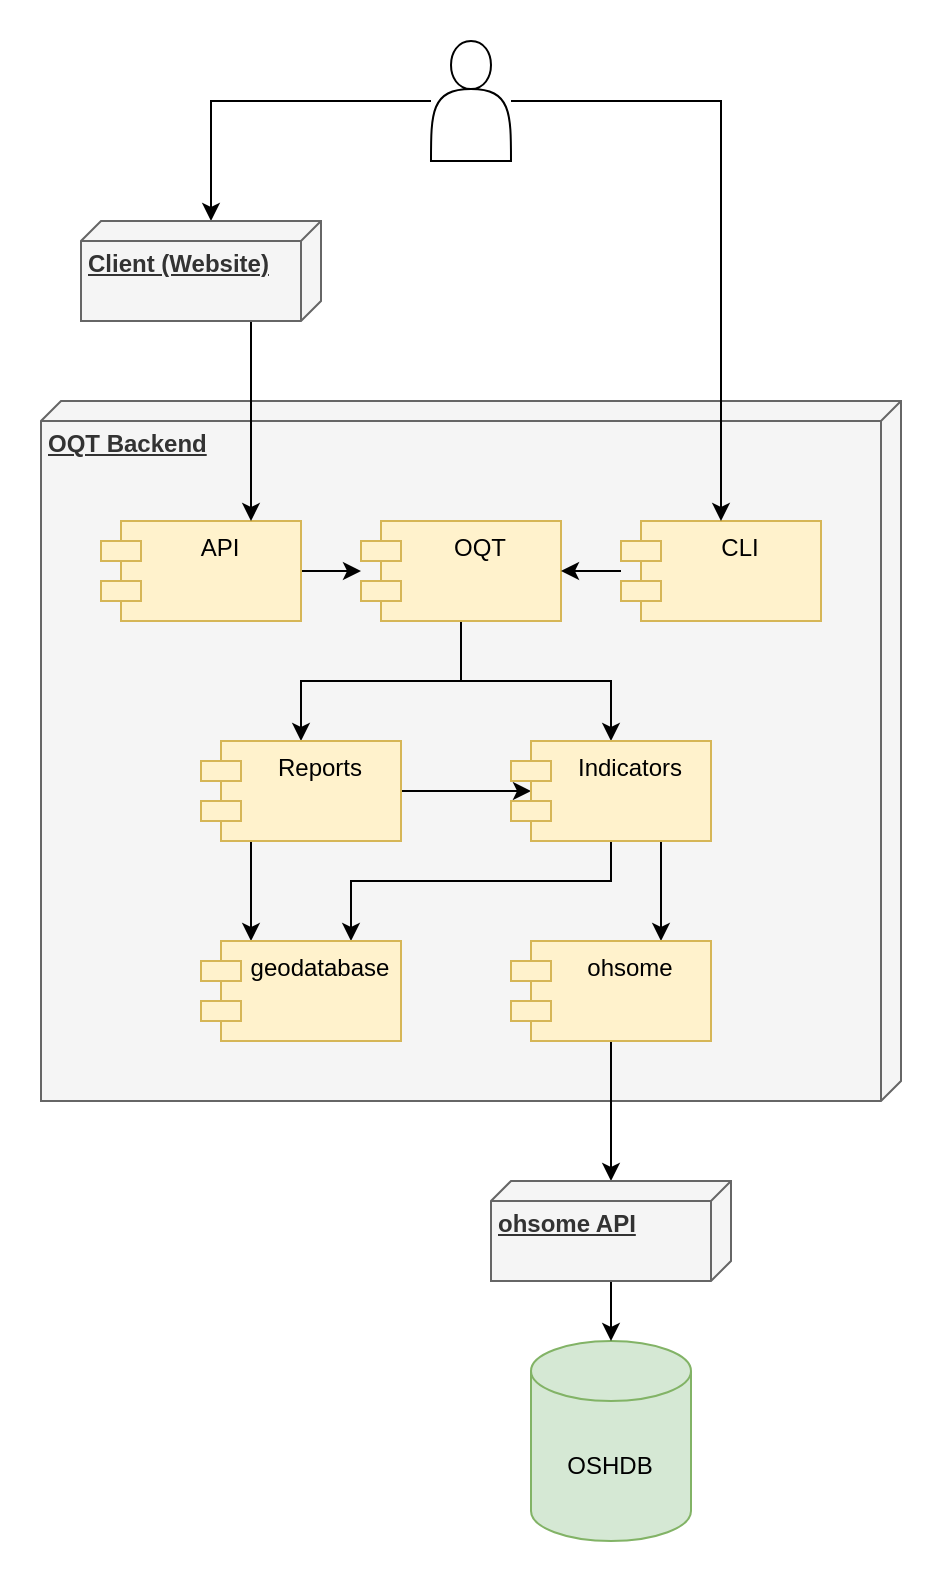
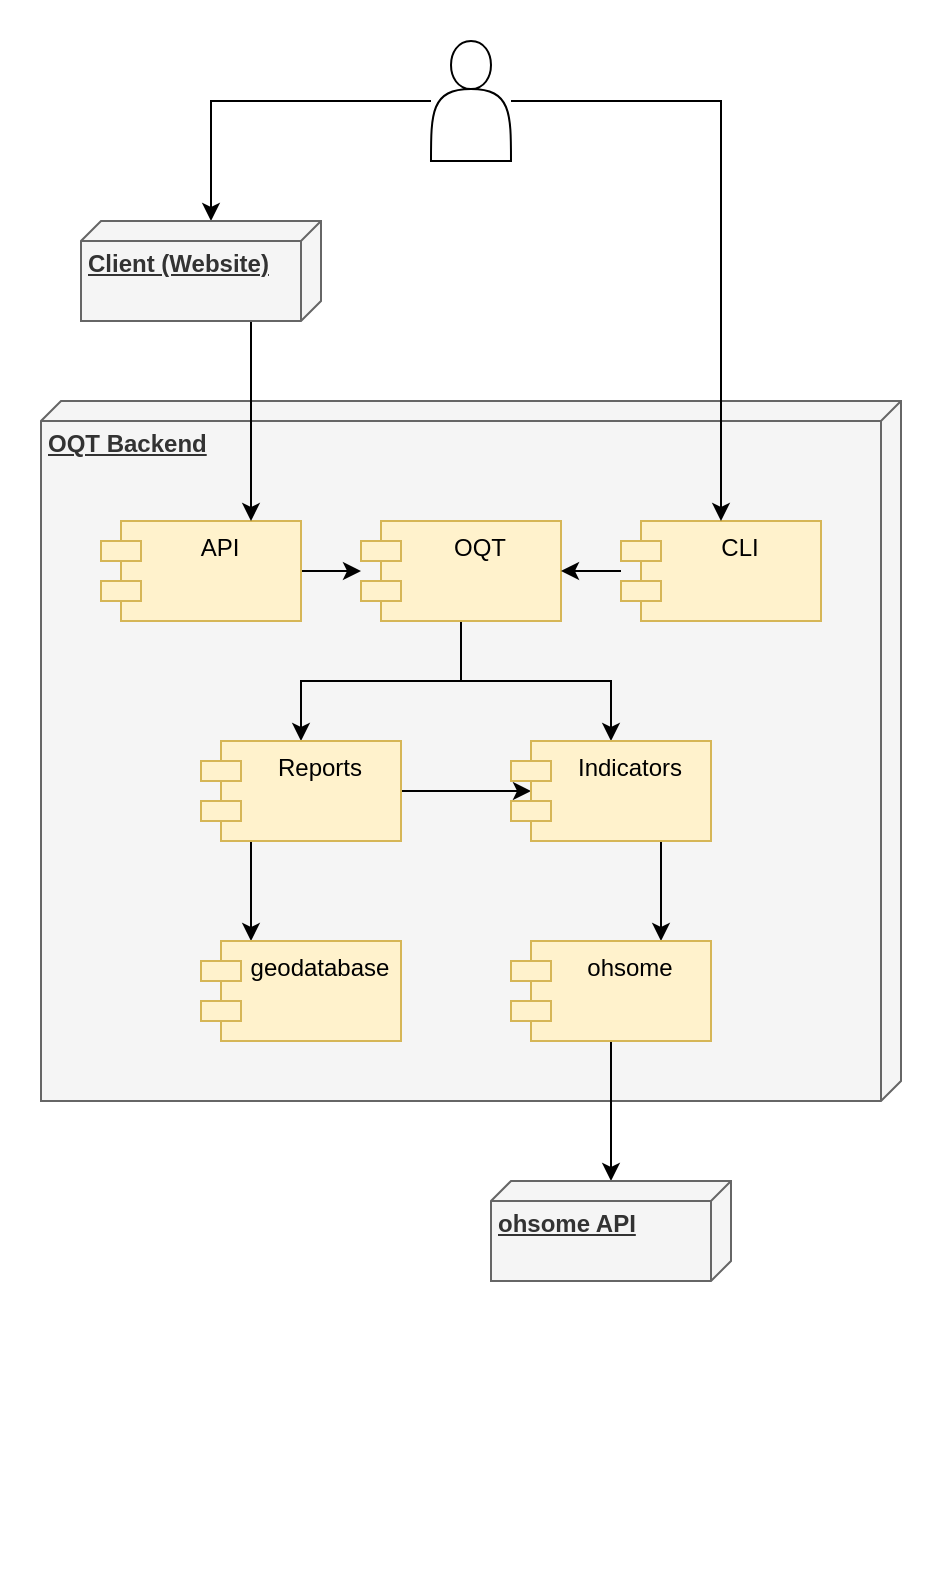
  <mxCell id="0" />
  <mxCell id="1" parent="0" />
  <mxCell id="2" value="&lt;b&gt;OQT Backend&lt;/b&gt;" style="verticalAlign=top;align=left;spacingTop=8;spacingLeft=2;spacingRight=12;shape=cube;size=10;direction=south;fontStyle=4;html=1;fillColor=#f5f5f5;strokeColor=#666666;fontColor=#333333;" vertex="1" parent="1"><mxGeometry x="20" y="200" width="430" height="350" as="geometry" /></mxCell>
  <mxCell id="3" style="edgeStyle=orthogonalEdgeStyle;rounded=0;orthogonalLoop=1;jettySize=auto;html=1;" edge="1" parent="1" source="4" target="7"><mxGeometry relative="1" as="geometry" /></mxCell>
  <mxCell id="4" value="API" style="shape=module;align=left;spacingLeft=20;align=center;verticalAlign=top;fillColor=#fff2cc;strokeColor=#d6b656;" vertex="1" parent="1"><mxGeometry x="50" y="260" width="100" height="50" as="geometry" /></mxCell>
  <mxCell id="5" style="edgeStyle=orthogonalEdgeStyle;rounded=0;orthogonalLoop=1;jettySize=auto;html=1;exitX=0.5;exitY=1;exitDx=0;exitDy=0;entryX=0.5;entryY=0;entryDx=0;entryDy=0;" edge="1" parent="1" source="7" target="12"><mxGeometry relative="1" as="geometry" /></mxCell>
  <mxCell id="6" style="edgeStyle=orthogonalEdgeStyle;rounded=0;orthogonalLoop=1;jettySize=auto;html=1;exitX=0.5;exitY=1;exitDx=0;exitDy=0;" edge="1" parent="1" source="7" target="15"><mxGeometry relative="1" as="geometry"><mxPoint x="250" y="350" as="targetPoint" /></mxGeometry></mxCell>
  <mxCell id="7" value="OQT" style="shape=module;align=left;spacingLeft=20;align=center;verticalAlign=top;fillColor=#fff2cc;strokeColor=#d6b656;" vertex="1" parent="1"><mxGeometry x="180" y="260" width="100" height="50" as="geometry" /></mxCell>
  <mxCell id="8" style="edgeStyle=orthogonalEdgeStyle;rounded=0;orthogonalLoop=1;jettySize=auto;html=1;entryX=1;entryY=0.5;entryDx=0;entryDy=0;" edge="1" parent="1" source="9" target="7"><mxGeometry relative="1" as="geometry" /></mxCell>
  <mxCell id="9" value="CLI" style="shape=module;align=left;spacingLeft=20;align=center;verticalAlign=top;fillColor=#fff2cc;strokeColor=#d6b656;" vertex="1" parent="1"><mxGeometry x="310" y="260" width="100" height="50" as="geometry" /></mxCell>
  <mxCell id="10" style="edgeStyle=orthogonalEdgeStyle;rounded=0;orthogonalLoop=1;jettySize=auto;html=1;entryX=0.1;entryY=0.5;entryDx=0;entryDy=0;entryPerimeter=0;" edge="1" parent="1" source="12" target="15"><mxGeometry relative="1" as="geometry" /></mxCell>
  <mxCell id="11" style="edgeStyle=orthogonalEdgeStyle;rounded=0;orthogonalLoop=1;jettySize=auto;html=1;exitX=0.25;exitY=1;exitDx=0;exitDy=0;entryX=0.25;entryY=0;entryDx=0;entryDy=0;" edge="1" parent="1" source="12" target="26"><mxGeometry relative="1" as="geometry"><mxPoint x="80" y="530" as="targetPoint" /></mxGeometry></mxCell>
  <mxCell id="12" value="Reports" style="shape=module;align=left;spacingLeft=20;align=center;verticalAlign=top;fillColor=#fff2cc;strokeColor=#d6b656;" vertex="1" parent="1"><mxGeometry x="100" y="370" width="100" height="50" as="geometry" /></mxCell>
  <mxCell id="13" value="" style="edgeStyle=orthogonalEdgeStyle;rounded=0;orthogonalLoop=1;jettySize=auto;html=1;entryX=0.75;entryY=0;entryDx=0;entryDy=0;exitX=0.75;exitY=1;exitDx=0;exitDy=0;" edge="1" parent="1" source="15" target="25"><mxGeometry relative="1" as="geometry"><mxPoint x="305" y="480" as="targetPoint" /><Array as="points"><mxPoint x="330" y="460" /><mxPoint x="330" y="460" /></Array></mxGeometry></mxCell>
- <mxCell id="14" style="edgeStyle=orthogonalEdgeStyle;rounded=0;orthogonalLoop=1;jettySize=auto;html=1;exitX=0.5;exitY=1;exitDx=0;exitDy=0;entryX=0.75;entryY=0;entryDx=0;entryDy=0;" edge="1" parent="1" source="15" target="26"><mxGeometry relative="1" as="geometry"><mxPoint x="156.8" y="574.35" as="targetPoint" /><Array as="points"><mxPoint x="305" y="440" /><mxPoint x="175" y="440" /></Array></mxGeometry></mxCell>
  <mxCell id="15" value="Indicators" style="shape=module;align=left;spacingLeft=20;align=center;verticalAlign=top;fillColor=#fff2cc;strokeColor=#d6b656;" vertex="1" parent="1"><mxGeometry x="255" y="370" width="100" height="50" as="geometry" /></mxCell>
  <mxCell id="16" style="edgeStyle=orthogonalEdgeStyle;rounded=0;orthogonalLoop=1;jettySize=auto;html=1;entryX=0;entryY=0;entryDx=0;entryDy=55;entryPerimeter=0;" edge="1" parent="1" source="18" target="20"><mxGeometry relative="1" as="geometry" /></mxCell>
  <mxCell id="17" style="edgeStyle=orthogonalEdgeStyle;rounded=0;orthogonalLoop=1;jettySize=auto;html=1;" edge="1" parent="1" source="18" target="9"><mxGeometry relative="1" as="geometry" /></mxCell>
  <mxCell id="18" value="" style="shape=actor;whiteSpace=wrap;html=1;flipH=1;" vertex="1" parent="1"><mxGeometry x="215" y="20" width="40" height="60" as="geometry" /></mxCell>
  <mxCell id="19" value="" style="rounded=0;orthogonalLoop=1;jettySize=auto;html=1;entryX=0.75;entryY=0;entryDx=0;entryDy=0;edgeStyle=elbowEdgeStyle;" edge="1" parent="1" source="20" target="4"><mxGeometry relative="1" as="geometry" /></mxCell>
  <mxCell id="20" value="&lt;b&gt;Client (Website)&lt;/b&gt;" style="verticalAlign=top;align=left;spacingTop=8;spacingLeft=2;spacingRight=12;shape=cube;size=10;direction=south;fontStyle=4;html=1;fillColor=#f5f5f5;strokeColor=#666666;fontColor=#333333;" vertex="1" parent="1"><mxGeometry x="40" y="110" width="120" height="50" as="geometry" /></mxCell>
- <mxCell id="21" value="OSHDB" style="shape=cylinder3;whiteSpace=wrap;html=1;boundedLbl=1;backgroundOutline=1;size=15;strokeColor=#82b366;fillColor=#d5e8d4;" vertex="1" parent="1"><mxGeometry x="265" y="670" width="80" height="100" as="geometry" /></mxCell>
  <mxCell id="22" value="" style="edgeStyle=orthogonalEdgeStyle;rounded=0;orthogonalLoop=1;jettySize=auto;html=1;strokeColor=#000000;startArrow=classic;startFill=1;endArrow=none;endFill=0;" edge="1" parent="1" source="24" target="25"><mxGeometry relative="1" as="geometry" /></mxCell>
- <mxCell id="23" value="" style="edgeStyle=orthogonalEdgeStyle;rounded=0;orthogonalLoop=1;jettySize=auto;html=1;startArrow=none;startFill=0;endArrow=classic;endFill=1;strokeColor=#000000;" edge="1" parent="1" source="24" target="21"><mxGeometry relative="1" as="geometry" /></mxCell>
  <mxCell id="24" value="&lt;b&gt;ohsome API&lt;/b&gt;" style="verticalAlign=top;align=left;spacingTop=8;spacingLeft=2;spacingRight=12;shape=cube;size=10;direction=south;fontStyle=4;html=1;fillColor=#f5f5f5;strokeColor=#666666;fontColor=#333333;" vertex="1" parent="1"><mxGeometry x="245" y="590" width="120" height="50" as="geometry" /></mxCell>
  <mxCell id="25" value="ohsome" style="shape=module;align=left;spacingLeft=20;align=center;verticalAlign=top;fillColor=#fff2cc;strokeColor=#d6b656;" vertex="1" parent="1"><mxGeometry x="255" y="470" width="100" height="50" as="geometry" /></mxCell>
  <mxCell id="26" value="geodatabase" style="shape=module;align=left;spacingLeft=20;align=center;verticalAlign=top;fillColor=#fff2cc;strokeColor=#d6b656;" vertex="1" parent="1"><mxGeometry x="100" y="470" width="100" height="50" as="geometry" /></mxCell>
